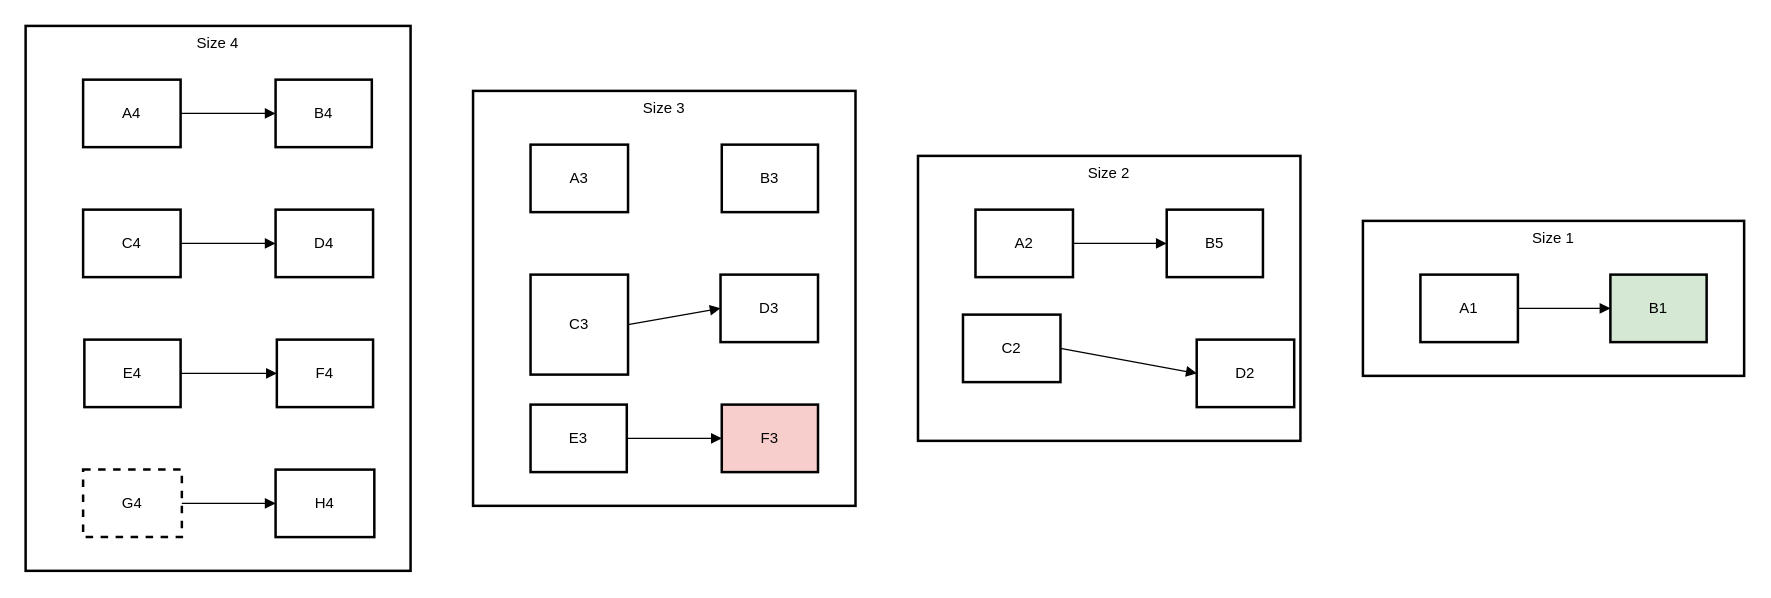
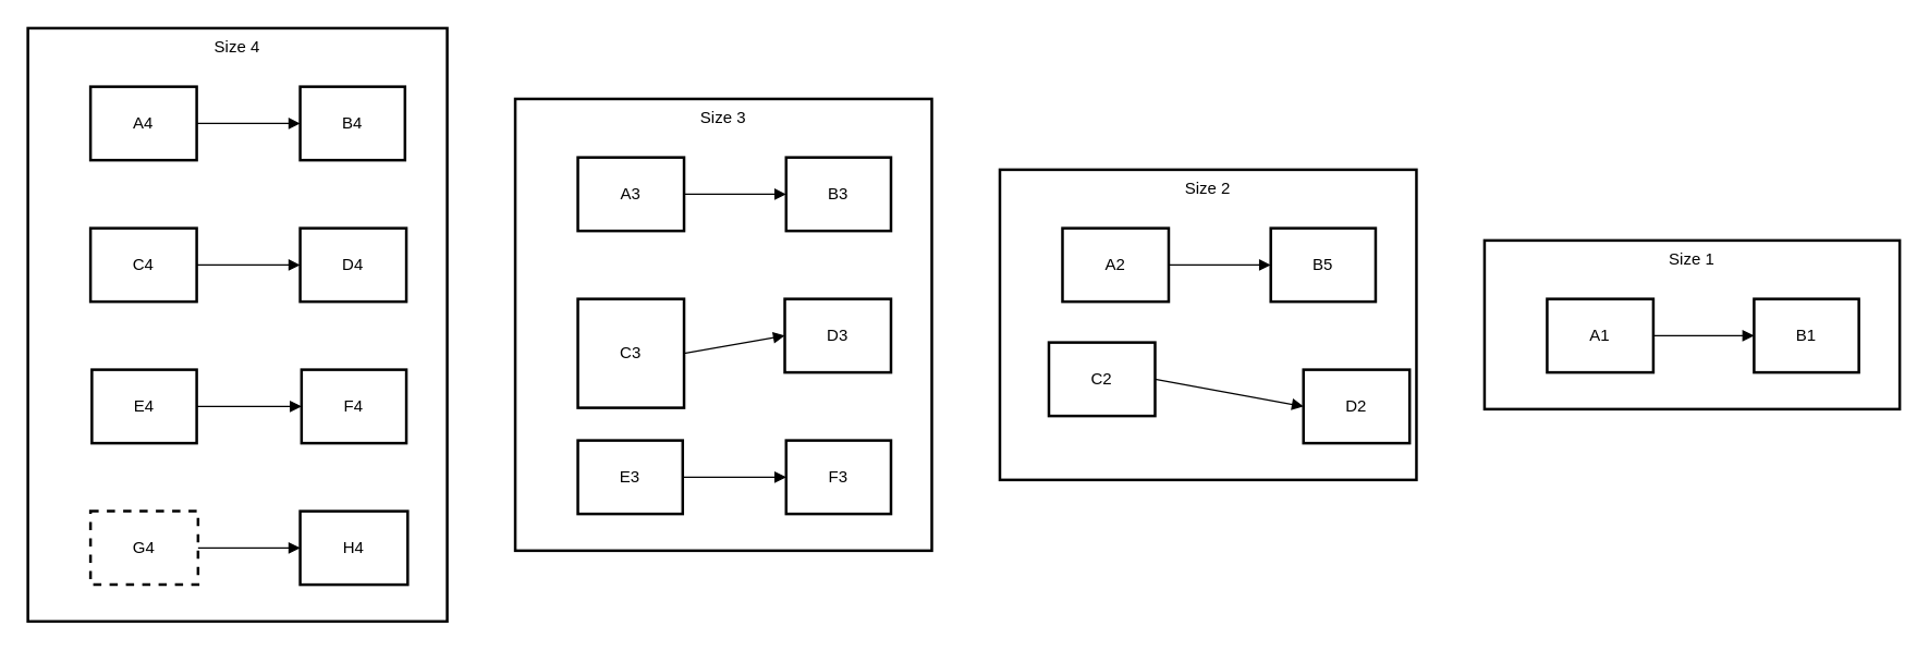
  <mxCell id="0" />
  <mxCell id="1" parent="0" />
  <mxCell id="2" value="Size 4" style="whiteSpace=wrap;strokeWidth=2;verticalAlign=top;" vertex="1" parent="1"><mxGeometry x="20" y="20" width="308" height="436" as="geometry" /></mxCell>
  <mxCell id="3" value="A4" style="whiteSpace=wrap;strokeWidth=2;" vertex="1" parent="2"><mxGeometry x="46" y="43" width="78" height="54" as="geometry" /></mxCell>
  <mxCell id="4" value="B4" style="whiteSpace=wrap;strokeWidth=2;" vertex="1" parent="2"><mxGeometry x="200" y="43" width="77" height="54" as="geometry" /></mxCell>
  <mxCell id="5" value="C4" style="whiteSpace=wrap;strokeWidth=2;" vertex="1" parent="2"><mxGeometry x="46" y="147" width="78" height="54" as="geometry" /></mxCell>
  <mxCell id="6" value="D4" style="whiteSpace=wrap;strokeWidth=2;" vertex="1" parent="2"><mxGeometry x="200" y="147" width="78" height="54" as="geometry" /></mxCell>
  <mxCell id="7" value="E4" style="whiteSpace=wrap;strokeWidth=2;" vertex="1" parent="2"><mxGeometry x="47" y="251" width="77" height="54" as="geometry" /></mxCell>
  <mxCell id="8" value="F4" style="whiteSpace=wrap;strokeWidth=2;" vertex="1" parent="2"><mxGeometry x="201" y="251" width="77" height="54" as="geometry" /></mxCell>
  <mxCell id="9" value="G4" style="whiteSpace=wrap;strokeWidth=2;dashed=1;" vertex="1" parent="2"><mxGeometry x="46" y="355" width="79" height="54" as="geometry" /></mxCell>
  <mxCell id="10" value="H4" style="whiteSpace=wrap;strokeWidth=2;" vertex="1" parent="2"><mxGeometry x="200" y="355" width="79" height="54" as="geometry" /></mxCell>
  <mxCell id="11" value="" style="curved=1;startArrow=none;endArrow=block;exitX=1;exitY=0.5;entryX=0.01;entryY=0.5;" edge="1" parent="2" source="3" target="4"><mxGeometry relative="1" as="geometry"><Array as="points" /></mxGeometry></mxCell>
  <mxCell id="12" value="" style="curved=1;startArrow=none;endArrow=block;exitX=1;exitY=0.5;entryX=0;entryY=0.5;" edge="1" parent="2" source="5" target="6"><mxGeometry relative="1" as="geometry"><Array as="points" /></mxGeometry></mxCell>
  <mxCell id="13" value="" style="curved=1;startArrow=none;endArrow=block;exitX=0.99;exitY=0.5;entryX=0;entryY=0.5;" edge="1" parent="2" source="7" target="8"><mxGeometry relative="1" as="geometry"><Array as="points" /></mxGeometry></mxCell>
  <mxCell id="14" value="" style="curved=1;startArrow=none;endArrow=block;exitX=1;exitY=0.5;entryX=0;entryY=0.5;" edge="1" parent="2" source="9" target="10"><mxGeometry relative="1" as="geometry"><Array as="points" /></mxGeometry></mxCell>
  <mxCell id="15" value="Size 3" style="whiteSpace=wrap;strokeWidth=2;verticalAlign=top;" vertex="1" parent="1"><mxGeometry x="378" y="72" width="306" height="332" as="geometry" /></mxCell>
  <mxCell id="16" value="A3" style="whiteSpace=wrap;strokeWidth=2;" vertex="1" parent="15"><mxGeometry x="46" y="43" width="78" height="54" as="geometry" /></mxCell>
  <mxCell id="17" value="B3" style="whiteSpace=wrap;strokeWidth=2;" vertex="1" parent="15"><mxGeometry x="199" y="43" width="77" height="54" as="geometry" /></mxCell>
  <mxCell id="18" value="C3" style="whiteSpace=wrap;strokeWidth=2;" vertex="1" parent="15"><mxGeometry x="46" y="147" width="78" height="80" as="geometry" /></mxCell>
  <mxCell id="19" value="D3" style="whiteSpace=wrap;strokeWidth=2;" vertex="1" parent="15"><mxGeometry x="198" y="147" width="78" height="54" as="geometry" /></mxCell>
  <mxCell id="20" value="E3" style="whiteSpace=wrap;strokeWidth=2;" vertex="1" parent="15"><mxGeometry x="46" y="251" width="77" height="54" as="geometry" /></mxCell>
- <mxCell id="21" value="F3" style="whiteSpace=wrap;strokeWidth=2;fillColor=#f8cecc;" vertex="1" parent="15"><mxGeometry x="199" y="251" width="77" height="54" as="geometry" /></mxCell>
+ <mxCell id="21" value="F3" style="whiteSpace=wrap;strokeWidth=2;" vertex="1" parent="15"><mxGeometry x="199" y="251" width="77" height="54" as="geometry" /></mxCell>
+ <mxCell id="22" value="" style="curved=1;startArrow=none;endArrow=block;exitX=0.99;exitY=0.5;entryX=0;entryY=0.5;" edge="1" parent="15" source="16" target="17"><mxGeometry relative="1" as="geometry"><Array as="points" /></mxGeometry></mxCell>
  <mxCell id="23" value="" style="curved=1;startArrow=none;endArrow=block;exitX=0.99;exitY=0.5;entryX=0.01;entryY=0.5;" edge="1" parent="15" source="18" target="19"><mxGeometry relative="1" as="geometry"><Array as="points" /></mxGeometry></mxCell>
  <mxCell id="24" value="" style="curved=1;startArrow=none;endArrow=block;exitX=1;exitY=0.5;entryX=0;entryY=0.5;" edge="1" parent="15" source="20" target="21"><mxGeometry relative="1" as="geometry"><Array as="points" /></mxGeometry></mxCell>
  <mxCell id="25" value="Size 2" style="whiteSpace=wrap;strokeWidth=2;verticalAlign=top;" vertex="1" parent="1"><mxGeometry x="734" y="124" width="306" height="228" as="geometry" /></mxCell>
  <mxCell id="26" value="A2" style="whiteSpace=wrap;strokeWidth=2;" vertex="1" parent="25"><mxGeometry x="46" y="43" width="78" height="54" as="geometry" /></mxCell>
  <mxCell id="27" value="B5" style="whiteSpace=wrap;strokeWidth=2;" vertex="1" parent="25"><mxGeometry x="199" y="43" width="77" height="54" as="geometry" /></mxCell>
  <mxCell id="28" value="C2" style="whiteSpace=wrap;strokeWidth=2;" vertex="1" parent="25"><mxGeometry x="36" y="127" width="78" height="54" as="geometry" /></mxCell>
  <mxCell id="29" value="D2" style="whiteSpace=wrap;strokeWidth=2;" vertex="1" parent="25"><mxGeometry x="223" y="147" width="78" height="54" as="geometry" /></mxCell>
  <mxCell id="30" value="" style="curved=1;startArrow=none;endArrow=block;exitX=0.99;exitY=0.5;entryX=0;entryY=0.5;" edge="1" parent="25" source="26" target="27"><mxGeometry relative="1" as="geometry"><Array as="points" /></mxGeometry></mxCell>
  <mxCell id="31" value="" style="curved=1;startArrow=none;endArrow=block;exitX=0.99;exitY=0.5;entryX=0.01;entryY=0.5;" edge="1" parent="25" source="28" target="29"><mxGeometry relative="1" as="geometry"><Array as="points" /></mxGeometry></mxCell>
  <mxCell id="32" value="Size 1" style="whiteSpace=wrap;strokeWidth=2;verticalAlign=top;" vertex="1" parent="1"><mxGeometry x="1090" y="176" width="305" height="124" as="geometry" /></mxCell>
  <mxCell id="33" value="A1" style="whiteSpace=wrap;strokeWidth=2;" vertex="1" parent="32"><mxGeometry x="46" y="43" width="78" height="54" as="geometry" /></mxCell>
- <mxCell id="34" value="B1" style="whiteSpace=wrap;strokeWidth=2;fillColor=#d5e8d4;" vertex="1" parent="32"><mxGeometry x="198" y="43" width="77" height="54" as="geometry" /></mxCell>
+ <mxCell id="34" value="B1" style="whiteSpace=wrap;strokeWidth=2;" vertex="1" parent="32"><mxGeometry x="198" y="43" width="77" height="54" as="geometry" /></mxCell>
  <mxCell id="35" value="" style="curved=1;startArrow=none;endArrow=block;exitX=0.99;exitY=0.5;entryX=0;entryY=0.5;" edge="1" parent="32" source="33" target="34"><mxGeometry relative="1" as="geometry"><Array as="points" /></mxGeometry></mxCell>
